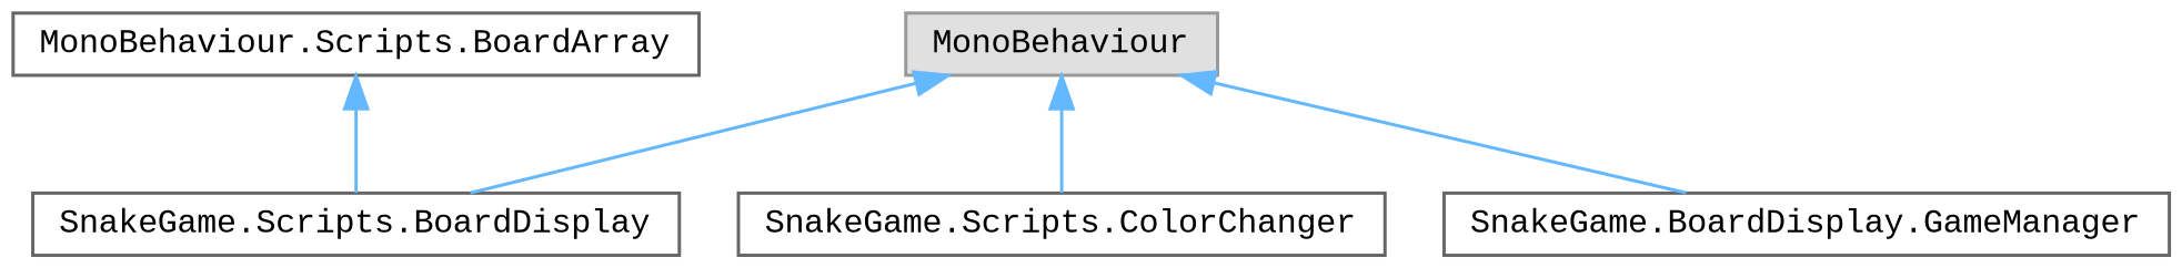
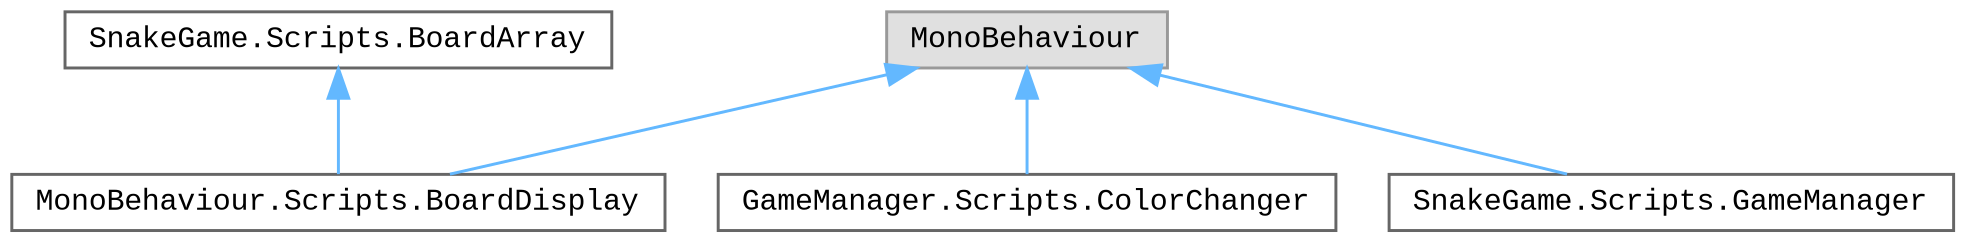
  digraph {
    fontname="Liberation Mono"
    rankdir=TB
    node [color=grey40 fillcolor=white fontname="Liberation Mono" fontsize=10 shape=box style=filled]
    edge [color=steelblue1 dir=back fontname="Liberation Mono" fontsize=10 labelfontname=Helvetica labelfontsize=10 style=solid]
    n1 [color=grey60 fillcolor="#E0E0E0" height=0.2 label=MonoBehaviour width=0.4]
-   n2 [height=0.2 label="SnakeGame.Scripts.BoardDisplay" width=0.4]
-   n3 [height=0.2 label="SnakeGame.Scripts.ColorChanger" width=0.4]
-   n4 [height=0.2 label="SnakeGame.BoardDisplay.GameManager" width=0.4]
-   n5 [height=0.2 label="MonoBehaviour.Scripts.BoardArray" width=0.4]
+   n2 [height=0.2 label="MonoBehaviour.Scripts.BoardDisplay" width=0.4]
+   n3 [height=0.2 label="GameManager.Scripts.ColorChanger" width=0.4]
+   n4 [height=0.2 label="SnakeGame.Scripts.GameManager" width=0.4]
+   n5 [height=0.2 label="SnakeGame.Scripts.BoardArray" width=0.4]
    n1 -> n2
    n1 -> n3
    n1 -> n4
    n5 -> n2
  }
